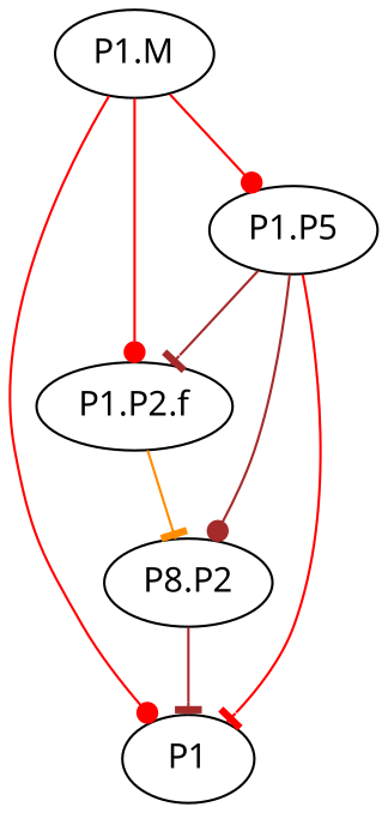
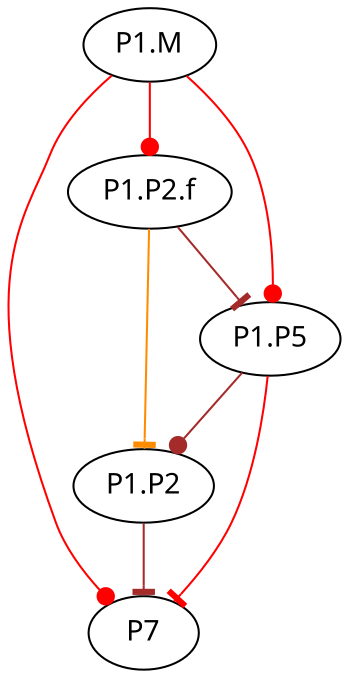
  digraph {
    fontname="Noto Sans"
    node [fontname="Noto Sans"]
    edge [arrowhead=tee color=red fontname="Noto Sans"]
-   "P1.P2" [label="P8.P2"]
-   P1
+   "P1.P2"
+   P1 [label=P7]
    "P1.P2.f"
    n4 [label="P1.P5"]
    "P1.M"
    "P1.P2" -> P1 [color=brown]
    "P1.P2.f" -> "P1.P2" [color=darkorange]
    n4 -> "P1.P2" [arrowhead=dot color=brown]
    n4 -> P1
-   n4 -> "P1.P2.f" [color=brown]
+   "P1.P2.f" -> n4 [color=brown]
    "P1.M" -> P1 [arrowhead=dot]
    "P1.M" -> "P1.P2.f" [arrowhead=dot]
    "P1.M" -> n4 [arrowhead=dot]
  }
